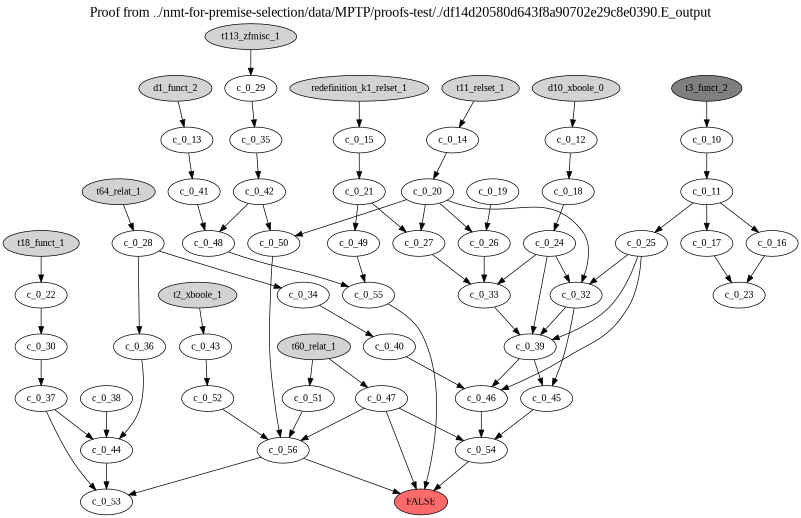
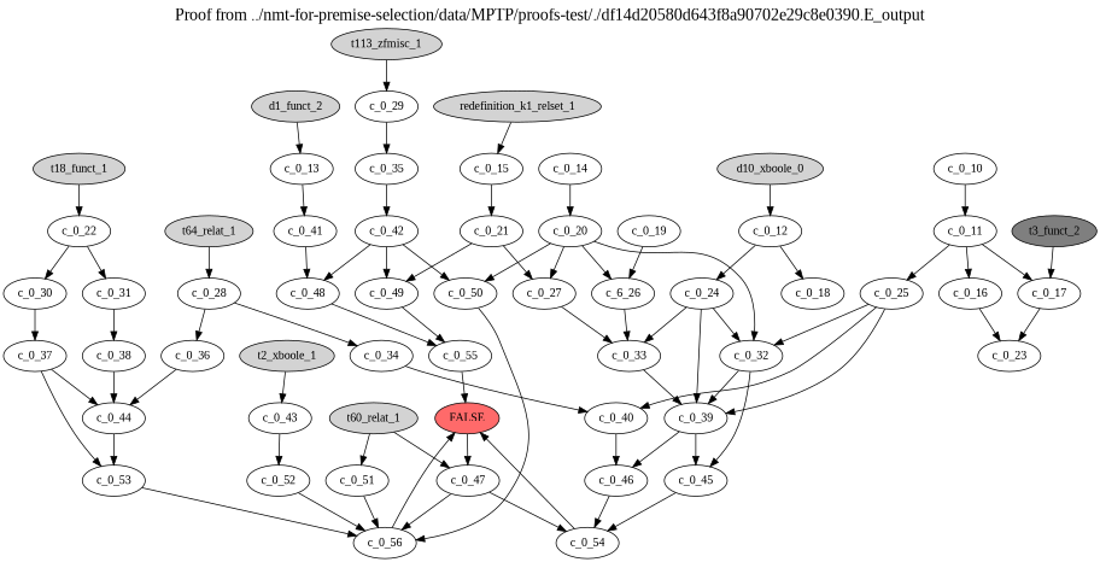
  digraph {
    fontname="Liberation Serif"
    fontsize=19
    label="Proof from ../nmt-for-premise-selection/data/MPTP/proofs-test/./df14d20580d643f8a90702e29c8e0390.E_output"
    labelloc=t
    node [fontname="Liberation Serif"]
    edge [fontname="Liberation Serif"]
    FALSE [fillcolor=indianred1 style=filled]
-   t11_relset_1 [style=filled]
    c_0_14
    c_0_20
    d10_xboole_0 [style=filled]
    c_0_12
    c_0_18
    t64_relat_1 [style=filled]
    c_0_28
    c_0_36
    c_0_34
    t60_relat_1 [style=filled]
    c_0_47
    c_0_51
    c_0_54
    c_0_56
    d1_funct_2 [style=filled]
    c_0_13
    c_0_41
    t18_funct_1 [style=filled]
    c_0_22
+   c_0_31
    c_0_30
    redefinition_k1_relset_1 [style=filled]
    c_0_15
    c_0_21
    t113_zfmisc_1 [style=filled]
    c_0_29
    c_0_35
    t2_xboole_1 [style=filled]
    c_0_43
    c_0_52
    t3_funct_2 [fillcolor=grey50 style=filled]
    c_0_10
    c_0_11
    c_0_44
    c_0_53
    c_0_19
-   c_0_26
+   c_0_26 [label=c_6_26]
    c_0_48
    c_0_33
    c_0_25
    c_0_17
    c_0_16
    c_0_39
    c_0_40
    c_0_32
    c_0_23
    c_0_45
    c_0_46
    c_0_38
    c_0_37
    c_0_27
    c_0_50
    c_0_55
    c_0_49
    c_0_24
    c_0_42
-   t11_relset_1 -> c_0_14
    c_0_14 -> c_0_20
    c_0_20 -> c_0_26
    c_0_20 -> c_0_32
    c_0_20 -> c_0_27
    c_0_20 -> c_0_50
    d10_xboole_0 -> c_0_12
    c_0_12 -> c_0_18
-   c_0_18 -> c_0_24
+   c_0_12 -> c_0_24
    t64_relat_1 -> c_0_28
    c_0_28 -> c_0_36
    c_0_28 -> c_0_34
    c_0_36 -> c_0_44
    c_0_34 -> c_0_40
    t60_relat_1 -> c_0_47
    t60_relat_1 -> c_0_51
-   c_0_47 -> FALSE
+   FALSE -> c_0_47
    c_0_47 -> c_0_54
    c_0_47 -> c_0_56
    c_0_51 -> c_0_56
    c_0_54 -> FALSE
    c_0_56 -> FALSE
    d1_funct_2 -> c_0_13
    c_0_13 -> c_0_41
    c_0_41 -> c_0_48
    t18_funct_1 -> c_0_22
+   c_0_22 -> c_0_31
    c_0_22 -> c_0_30
+   c_0_31 -> c_0_38
    c_0_30 -> c_0_37
    redefinition_k1_relset_1 -> c_0_15
    c_0_15 -> c_0_21
    c_0_21 -> c_0_27
    c_0_21 -> c_0_49
    t113_zfmisc_1 -> c_0_29
    c_0_29 -> c_0_35
    c_0_35 -> c_0_42
    t2_xboole_1 -> c_0_43
    c_0_43 -> c_0_52
    c_0_52 -> c_0_56
-   t3_funct_2 -> c_0_10
+   t3_funct_2 -> c_0_17
    c_0_10 -> c_0_11
    c_0_11 -> c_0_25
    c_0_11 -> c_0_17
    c_0_11 -> c_0_16
    c_0_44 -> c_0_53
-   c_0_56 -> c_0_53
+   c_0_53 -> c_0_56
    c_0_19 -> c_0_26
    c_0_26 -> c_0_33
    c_0_48 -> c_0_55
    c_0_33 -> c_0_39
    c_0_25 -> c_0_39
-   c_0_25 -> c_0_46
+   c_0_25 -> c_0_40
    c_0_25 -> c_0_32
    c_0_17 -> c_0_23
    c_0_16 -> c_0_23
    c_0_39 -> c_0_45
    c_0_39 -> c_0_46
    c_0_40 -> c_0_46
    c_0_32 -> c_0_39
    c_0_32 -> c_0_45
    c_0_45 -> c_0_54
    c_0_46 -> c_0_54
    c_0_38 -> c_0_44
    c_0_37 -> c_0_44
    c_0_37 -> c_0_53
    c_0_27 -> c_0_33
    c_0_50 -> c_0_56
    c_0_55 -> FALSE
    c_0_49 -> c_0_55
    c_0_24 -> c_0_33
    c_0_24 -> c_0_39
    c_0_24 -> c_0_32
    c_0_42 -> c_0_48
    c_0_42 -> c_0_50
+   c_0_42 -> c_0_49
  }
